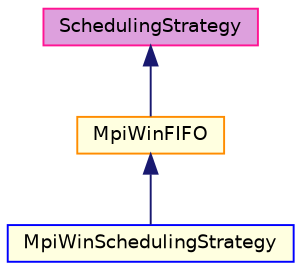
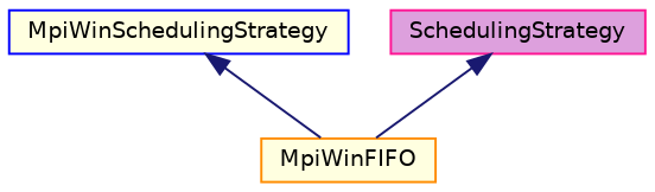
  digraph {
    node [fillcolor=lightyellow fontname=Helvetica fontsize=10 shape=record style=filled]
    edge [color=midnightblue dir=back fontname=Helvetica fontsize=10 labelfontname=Helvetica labelfontsize=10 style=solid]
    n1 [color=darkorange fontcolor=black height=0.2 label=MpiWinFIFO width=0.4]
    n2 [color=blue height=0.2 label=MpiWinSchedulingStrategy width=0.4]
    n3 [color=deeppink fillcolor=plum height=0.2 label=SchedulingStrategy width=0.4]
-   n1 -> n2
+   n2 -> n1
    n3 -> n1
  }
